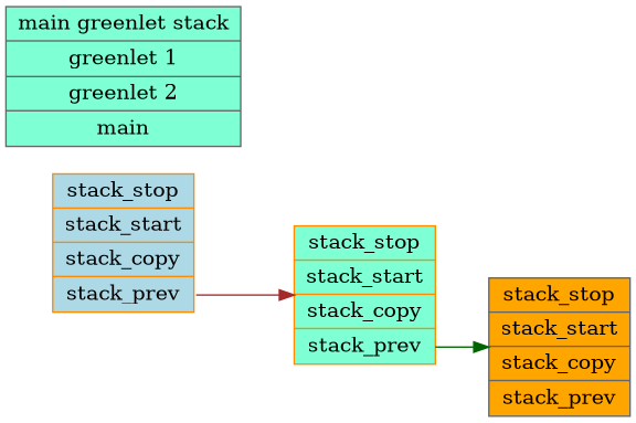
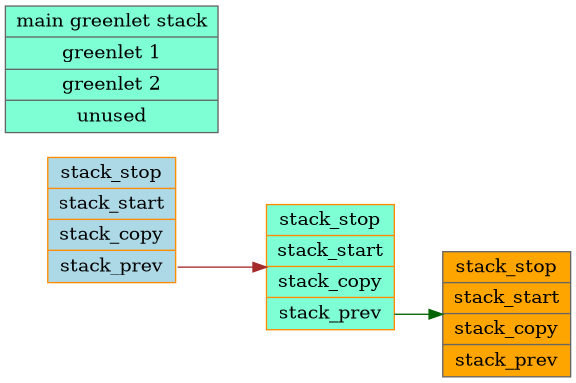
  digraph {
    rankdir=LR
    node [shape=record style=filled fillcolor=aquamarine color=gray40]
    edge [tailport=p]
    n1 [label="stack_stop|stack_start|stack_copy|<p>stack_prev" fillcolor=orange]
    n2 [label="stack_stop|stack_start|stack_copy|<p>stack_prev" color=darkorange]
    n3 [label="stack_stop|stack_start|stack_copy|<p>stack_prev" fillcolor=lightblue color=darkorange]
-   n4 [label="main greenlet stack|greenlet 1|greenlet 2|main"]
+   n4 [label="main greenlet stack|greenlet 1|greenlet 2|unused"]
    n2 -> n1 [color=darkgreen]
    n3 -> n2 [color=brown]
  }
